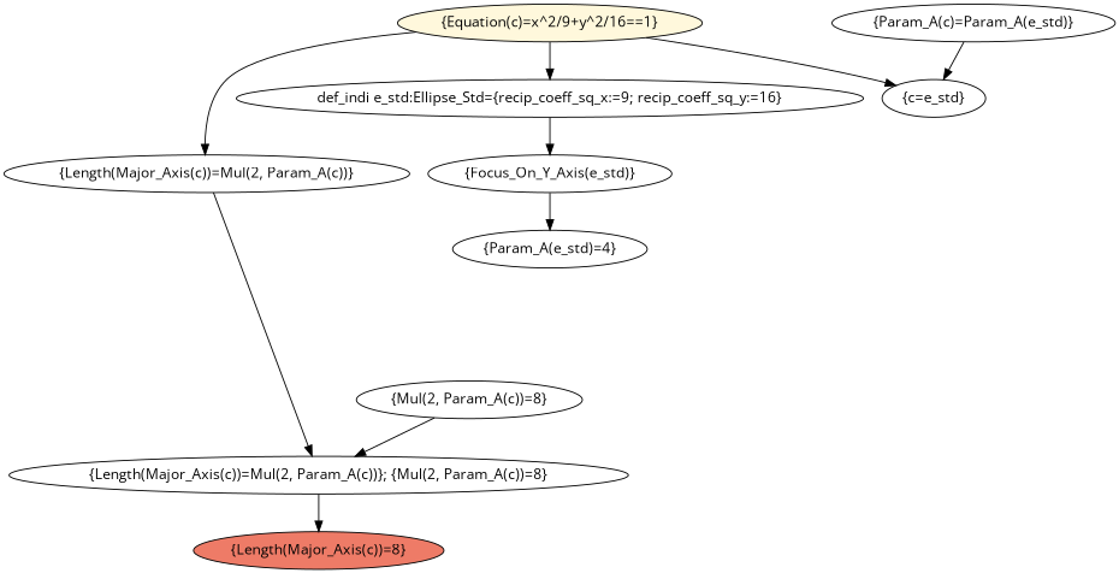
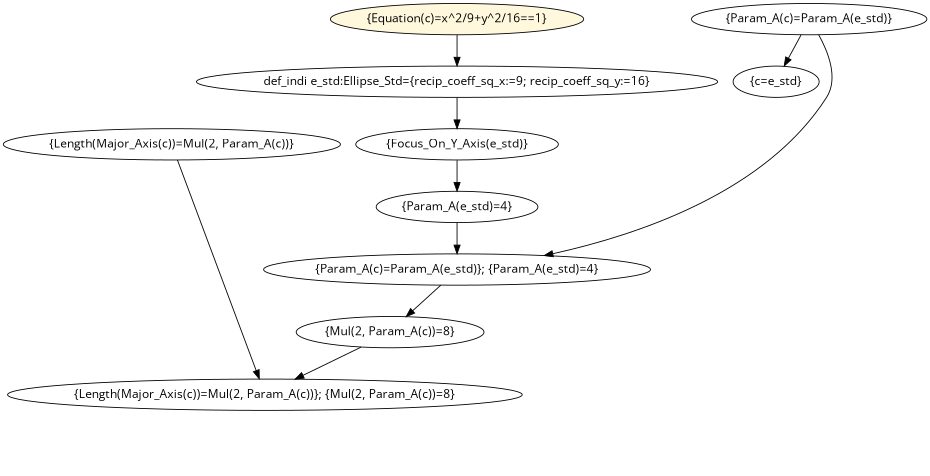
  digraph {
    fontname="Open Sans"
    node [fontname="Open Sans"]
    edge [fontname="Open Sans"]
    "{Equation(c)=x^2/9+y^2/16==1}" [fillcolor=cornsilk height=0.5 style=filled width=3.6469]
    "{Length(Major_Axis(c))=Mul(2, Param_A(c))}" [height=0.5 width=5.0551]
    "def_indi e_std:Ellipse_Std={recip_coeff_sq_x:=9; recip_coeff_sq_y:=16}" [height=0.5 width=7.6007]
    "{c=e_std}" [height=0.5 width=1.3179]
    "{Length(Major_Axis(c))=Mul(2, Param_A(c))}; {Mul(2, Param_A(c))=8}" [height=0.5 width=7.7451]
    "{Focus_On_Y_Axis(e_std)}" [height=0.5 width=3.1053]
-   "{Length(Major_Axis(c))=8}" [fillcolor="#ee7b67" height=0.5 style=filled width=3.1233]
    "{Param_A(e_std)=4}" [height=0.5 width=2.4192]
    "{Param_A(c)=Param_A(e_std)}" [height=0.5 width=3.5025]
+   "{Param_A(c)=Param_A(e_std)}; {Param_A(e_std)=4}" [height=0.5 width=5.7773]
    "{Mul(2, Param_A(c))=8}" [height=0.5 width=2.8525]
-   "{Equation(c)=x^2/9+y^2/16==1}" -> "{Length(Major_Axis(c))=Mul(2, Param_A(c))}"
    "{Equation(c)=x^2/9+y^2/16==1}" -> "def_indi e_std:Ellipse_Std={recip_coeff_sq_x:=9; recip_coeff_sq_y:=16}"
-   "{Equation(c)=x^2/9+y^2/16==1}" -> "{c=e_std}"
    "{Length(Major_Axis(c))=Mul(2, Param_A(c))}" -> "{Length(Major_Axis(c))=Mul(2, Param_A(c))}; {Mul(2, Param_A(c))=8}"
    "def_indi e_std:Ellipse_Std={recip_coeff_sq_x:=9; recip_coeff_sq_y:=16}" -> "{Focus_On_Y_Axis(e_std)}"
-   "{Length(Major_Axis(c))=Mul(2, Param_A(c))}; {Mul(2, Param_A(c))=8}" -> "{Length(Major_Axis(c))=8}"
    "{Focus_On_Y_Axis(e_std)}" -> "{Param_A(e_std)=4}"
+   "{Param_A(e_std)=4}" -> "{Param_A(c)=Param_A(e_std)}; {Param_A(e_std)=4}"
    "{Param_A(c)=Param_A(e_std)}" -> "{c=e_std}"
+   "{Param_A(c)=Param_A(e_std)}" -> "{Param_A(c)=Param_A(e_std)}; {Param_A(e_std)=4}"
+   "{Param_A(c)=Param_A(e_std)}; {Param_A(e_std)=4}" -> "{Mul(2, Param_A(c))=8}"
    "{Mul(2, Param_A(c))=8}" -> "{Length(Major_Axis(c))=Mul(2, Param_A(c))}; {Mul(2, Param_A(c))=8}"
  }
